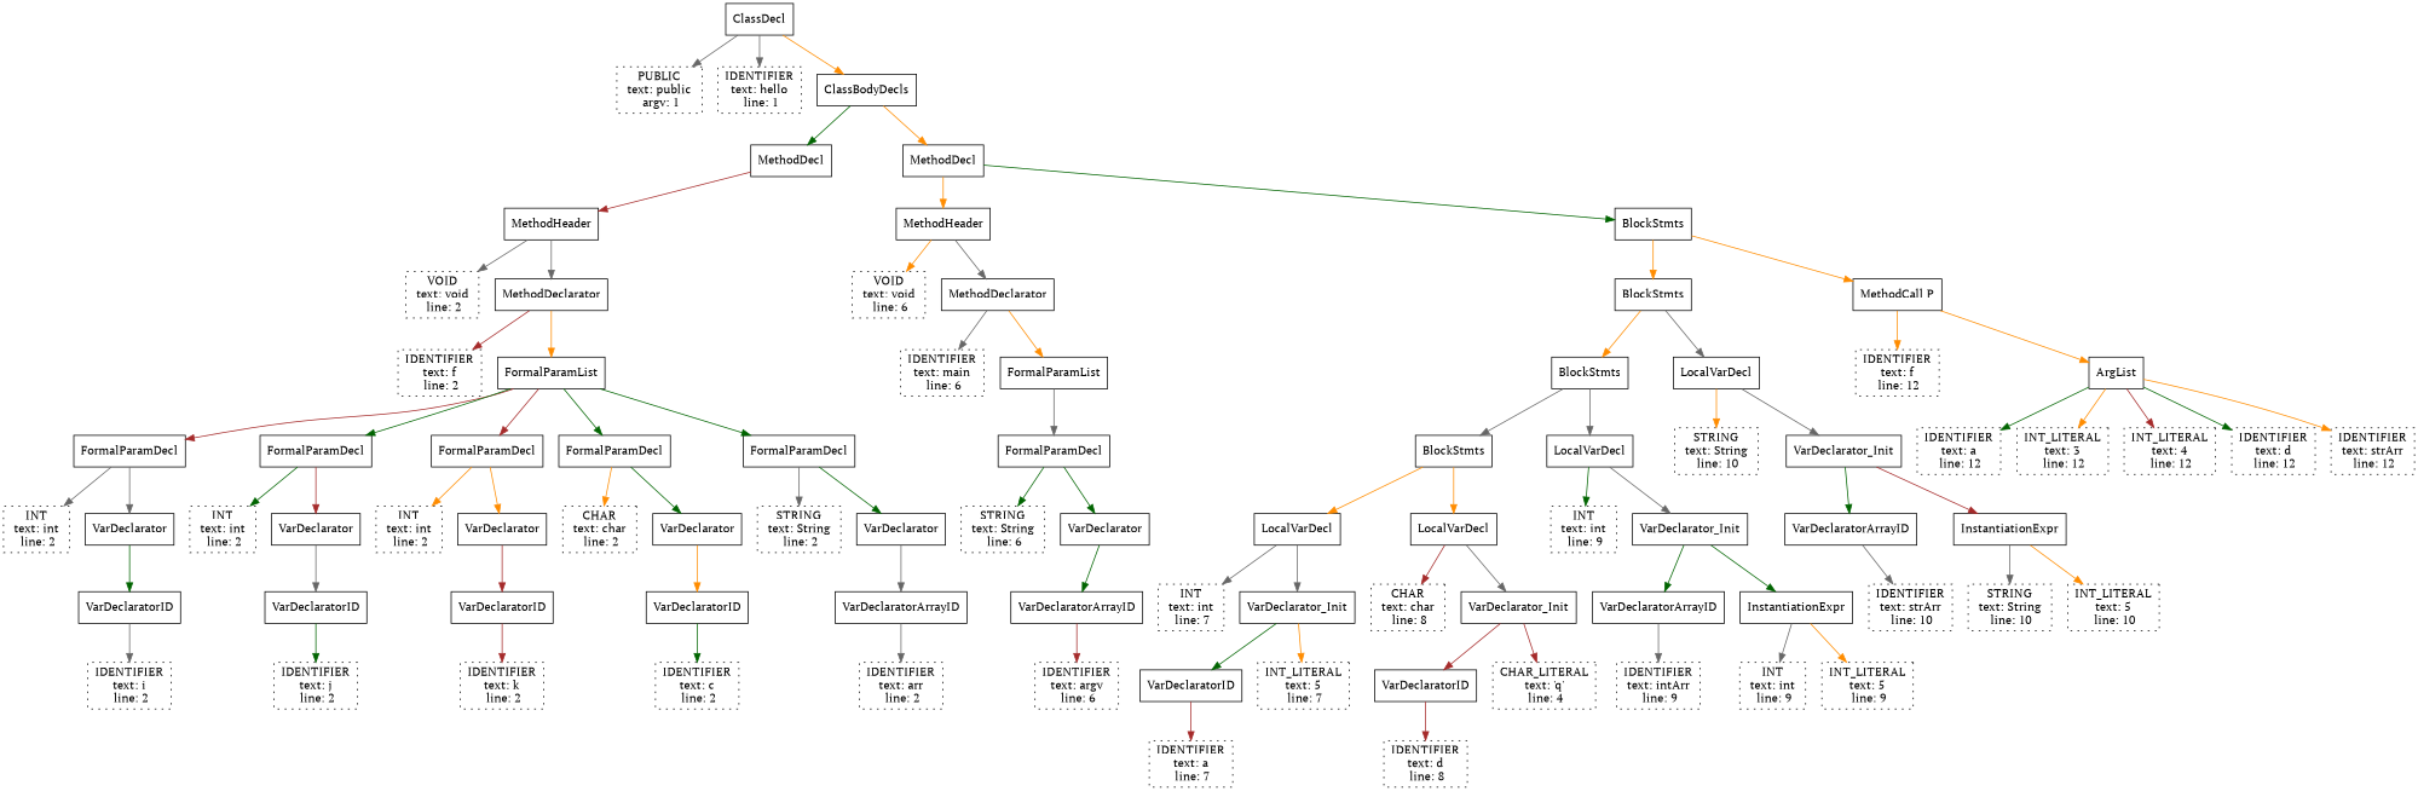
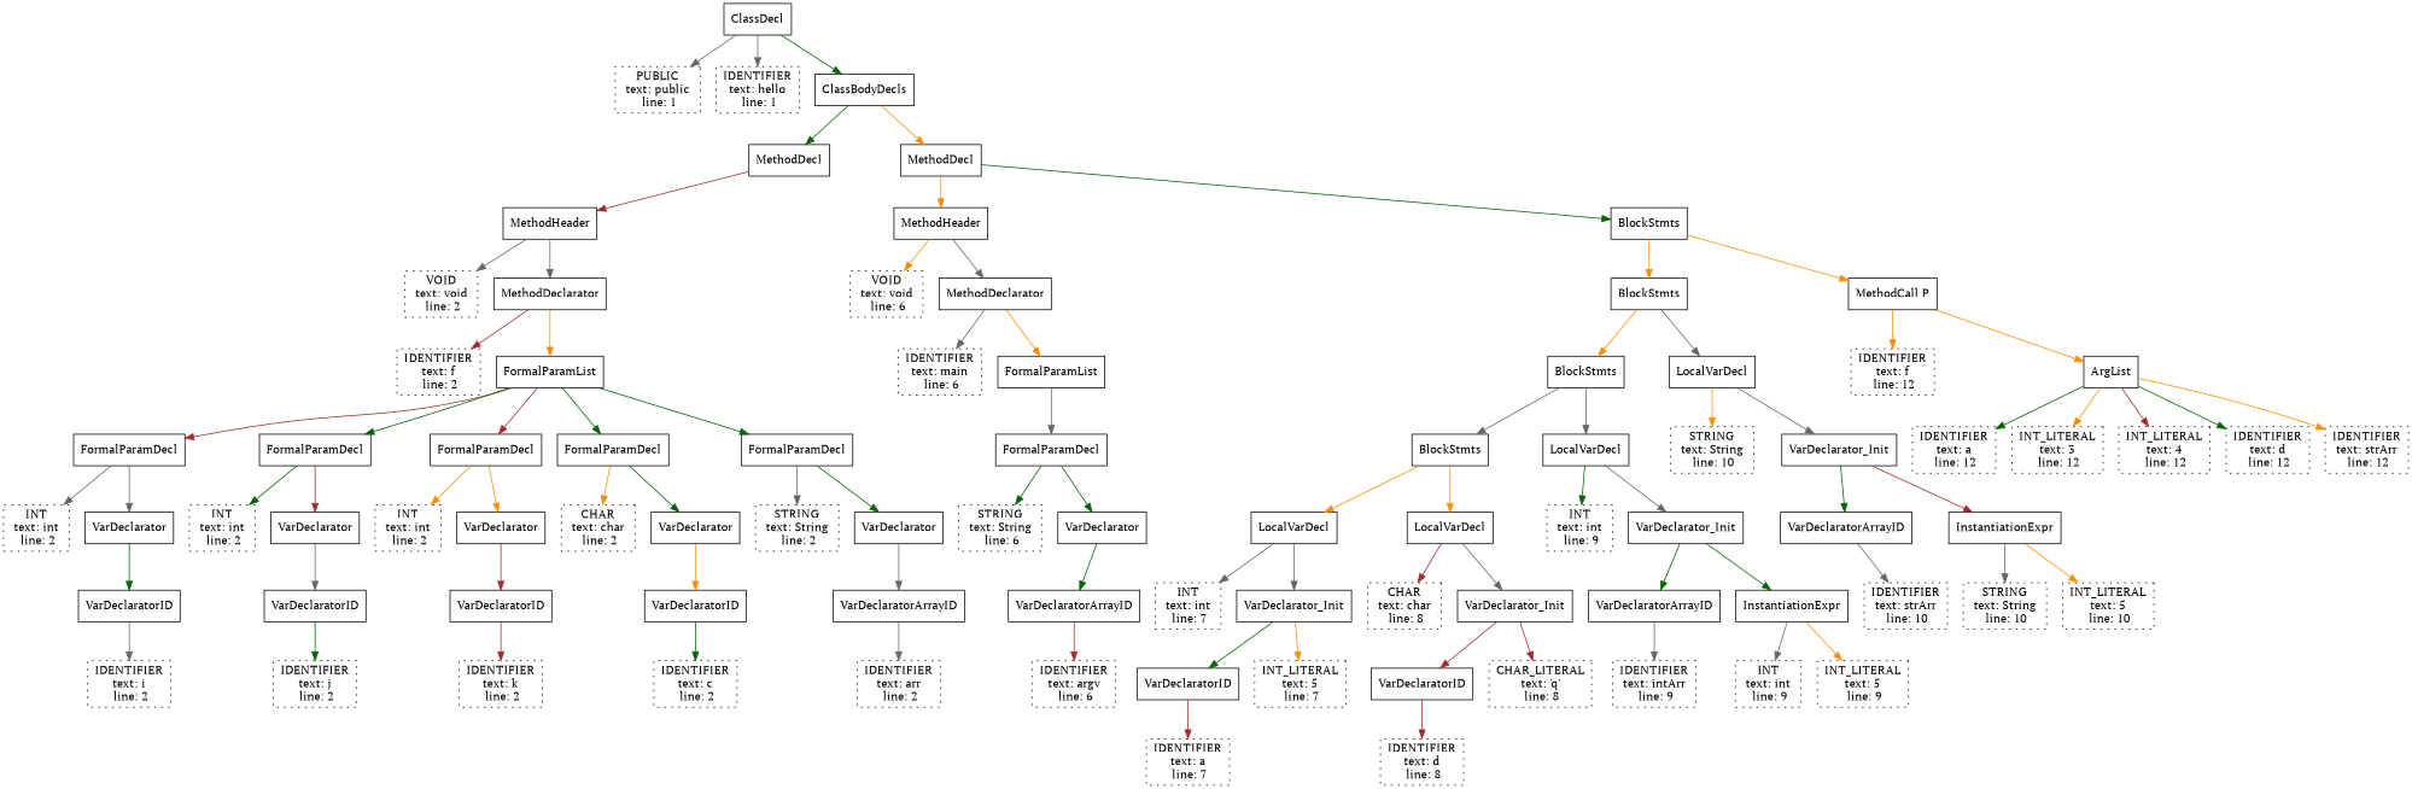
  digraph {
    fontname="PT Serif"
    node [fontname="PT Serif" shape=rectangle]
    edge [color=gray40 fontname="PT Serif"]
    n1 [label=<ClassDecl>]
-   n2 [label=<PUBLIC<br/> text: public <br/> argv: 1> style=dotted]
+   n2 [label=<PUBLIC<br/> text: public <br/> line: 1> style=dotted]
    n3 [label=<IDENTIFIER<br/> text: hello <br/> line: 1> style=dotted]
    n4 [label=<ClassBodyDecls>]
    n5 [label=<MethodDecl>]
    n6 [label=<MethodDecl>]
    n7 [label=<MethodHeader>]
    n8 [label=<MethodHeader>]
    n9 [label=<BlockStmts>]
    n10 [label=<VOID<br/> text: void <br/> line: 2> style=dotted]
    n11 [label=<MethodDeclarator>]
    n12 [label=<IDENTIFIER<br/> text: f <br/> line: 2> style=dotted]
    n13 [label=<FormalParamList>]
    n14 [label=<FormalParamDecl>]
    n15 [label=<FormalParamDecl>]
    n16 [label=<FormalParamDecl>]
    n17 [label=<FormalParamDecl>]
    n18 [label=<FormalParamDecl>]
    n19 [label=<INT<br/> text: int <br/> line: 2> style=dotted]
    n20 [label=<VarDeclarator>]
    n21 [label=<INT<br/> text: int <br/> line: 2> style=dotted]
    n22 [label=<VarDeclarator>]
    n23 [label=<INT<br/> text: int <br/> line: 2> style=dotted]
    n24 [label=<VarDeclarator>]
    n25 [label=<CHAR<br/> text: char <br/> line: 2> style=dotted]
    n26 [label=<VarDeclarator>]
    n27 [label=<STRING<br/> text: String <br/> line: 2> style=dotted]
    n28 [label=<VarDeclarator>]
    n29 [label=<VarDeclaratorID>]
    n30 [label=<IDENTIFIER<br/> text: i <br/> line: 2> style=dotted]
    n31 [label=<VarDeclaratorID>]
    n32 [label=<IDENTIFIER<br/> text: j <br/> line: 2> style=dotted]
    n33 [label=<VarDeclaratorID>]
    n34 [label=<IDENTIFIER<br/> text: k <br/> line: 2> style=dotted]
    n35 [label=<VarDeclaratorID>]
    n36 [label=<IDENTIFIER<br/> text: c <br/> line: 2> style=dotted]
    n37 [label=<VarDeclaratorArrayID>]
    n38 [label=<IDENTIFIER<br/> text: arr <br/> line: 2> style=dotted]
    n39 [label=<VOID<br/> text: void <br/> line: 6> style=dotted]
    n40 [label=<MethodDeclarator>]
    n41 [label=<BlockStmts>]
    n42 [label=<MethodCall P>]
    n43 [label=<IDENTIFIER<br/> text: main <br/> line: 6> style=dotted]
    n44 [label=<FormalParamList>]
    n45 [label=<FormalParamDecl>]
    n46 [label=<STRING<br/> text: String <br/> line: 6> style=dotted]
    n47 [label=<VarDeclarator>]
    n48 [label=<VarDeclaratorArrayID>]
    n49 [label=<IDENTIFIER<br/> text: argv <br/> line: 6> style=dotted]
    n50 [label=<BlockStmts>]
    n51 [label=<LocalVarDecl>]
    n52 [label=<IDENTIFIER<br/> text: f <br/> line: 12> style=dotted]
    n53 [label=<ArgList>]
    n54 [label=<BlockStmts>]
    n55 [label=<LocalVarDecl>]
    n56 [label=<STRING<br/> text: String <br/> line: 10> style=dotted]
    n57 [label=<VarDeclarator_Init>]
    n58 [label=<LocalVarDecl>]
    n59 [label=<LocalVarDecl>]
    n60 [label=<INT<br/> text: int <br/> line: 9> style=dotted]
    n61 [label=<VarDeclarator_Init>]
    n62 [label=<INT<br/> text: int <br/> line: 7> style=dotted]
    n63 [label=<VarDeclarator_Init>]
    n64 [label=<CHAR<br/> text: char <br/> line: 8> style=dotted]
    n65 [label=<VarDeclarator_Init>]
    n66 [label=<VarDeclaratorID>]
    n67 [label=<INT_LITERAL<br/> text: 5 <br/> line: 7> style=dotted]
    n68 [label=<IDENTIFIER<br/> text: a <br/> line: 7> style=dotted]
    n69 [label=<VarDeclaratorID>]
-   n70 [label=<CHAR_LITERAL<br/> text: 'q' <br/> line: 4> style=dotted]
+   n70 [label=<CHAR_LITERAL<br/> text: 'q' <br/> line: 8> style=dotted]
    n71 [label=<IDENTIFIER<br/> text: d <br/> line: 8> style=dotted]
    n72 [label=<VarDeclaratorArrayID>]
    n73 [label=<InstantiationExpr>]
    n74 [label=<IDENTIFIER<br/> text: intArr <br/> line: 9> style=dotted]
    n75 [label=<INT<br/> text: int <br/> line: 9> style=dotted]
    n76 [label=<INT_LITERAL<br/> text: 5 <br/> line: 9> style=dotted]
    n77 [label=<VarDeclaratorArrayID>]
    n78 [label=<InstantiationExpr>]
    n79 [label=<IDENTIFIER<br/> text: strArr <br/> line: 10> style=dotted]
    n80 [label=<STRING<br/> text: String <br/> line: 10> style=dotted]
    n81 [label=<INT_LITERAL<br/> text: 5 <br/> line: 10> style=dotted]
    n82 [label=<IDENTIFIER<br/> text: a <br/> line: 12> style=dotted]
    n83 [label=<INT_LITERAL<br/> text: 3 <br/> line: 12> style=dotted]
    n84 [label=<INT_LITERAL<br/> text: 4 <br/> line: 12> style=dotted]
    n85 [label=<IDENTIFIER<br/> text: d <br/> line: 12> style=dotted]
    n86 [label=<IDENTIFIER<br/> text: strArr <br/> line: 12> style=dotted]
    n1 -> n2
    n1 -> n3
-   n1 -> n4 [color=darkorange]
+   n1 -> n4 [color=darkgreen]
    n4 -> n5 [color=darkgreen]
    n4 -> n6 [color=darkorange]
    n5 -> n7 [color=brown]
    n6 -> n8 [color=darkorange]
    n6 -> n9 [color=darkgreen]
    n7 -> n10
    n7 -> n11
    n8 -> n39 [color=darkorange]
    n8 -> n40
    n9 -> n41 [color=darkorange]
    n9 -> n42 [color=darkorange]
    n11 -> n12 [color=brown]
    n11 -> n13 [color=darkorange]
    n13 -> n14 [color=brown]
    n13 -> n15 [color=darkgreen]
    n13 -> n16 [color=brown]
    n13 -> n17 [color=darkgreen]
    n13 -> n18 [color=darkgreen]
    n14 -> n19
    n14 -> n20
    n15 -> n21 [color=darkgreen]
    n15 -> n22 [color=brown]
    n16 -> n23 [color=darkorange]
    n16 -> n24 [color=darkorange]
    n17 -> n25 [color=darkorange]
    n17 -> n26 [color=darkgreen]
    n18 -> n27
    n18 -> n28 [color=darkgreen]
    n20 -> n29 [color=darkgreen]
    n22 -> n31
    n24 -> n33 [color=brown]
    n26 -> n35 [color=darkorange]
    n28 -> n37
    n29 -> n30
    n31 -> n32 [color=darkgreen]
    n33 -> n34 [color=brown]
    n35 -> n36 [color=darkgreen]
    n37 -> n38
    n40 -> n43
    n40 -> n44 [color=darkorange]
    n41 -> n50 [color=darkorange]
    n41 -> n51
    n42 -> n52 [color=darkorange]
    n42 -> n53 [color=darkorange]
    n44 -> n45
    n45 -> n46 [color=darkgreen]
    n45 -> n47 [color=darkgreen]
    n47 -> n48 [color=darkgreen]
    n48 -> n49 [color=brown]
    n50 -> n54
    n50 -> n55
    n51 -> n56 [color=darkorange]
    n51 -> n57
    n53 -> n82 [color=darkgreen]
    n53 -> n83 [color=darkorange]
    n53 -> n84 [color=brown]
    n53 -> n85 [color=darkgreen]
    n53 -> n86 [color=darkorange]
    n54 -> n58 [color=darkorange]
    n54 -> n59 [color=darkorange]
    n55 -> n60 [color=darkgreen]
    n55 -> n61
    n57 -> n77 [color=darkgreen]
    n57 -> n78 [color=brown]
    n58 -> n62
    n58 -> n63
    n59 -> n64 [color=brown]
    n59 -> n65
    n61 -> n72 [color=darkgreen]
    n61 -> n73 [color=darkgreen]
    n63 -> n66 [color=darkgreen]
    n63 -> n67 [color=darkorange]
    n65 -> n69 [color=brown]
    n65 -> n70 [color=brown]
    n66 -> n68 [color=brown]
    n69 -> n71 [color=brown]
    n72 -> n74
    n73 -> n75
    n73 -> n76 [color=darkorange]
    n77 -> n79
    n78 -> n80
    n78 -> n81 [color=darkorange]
  }
